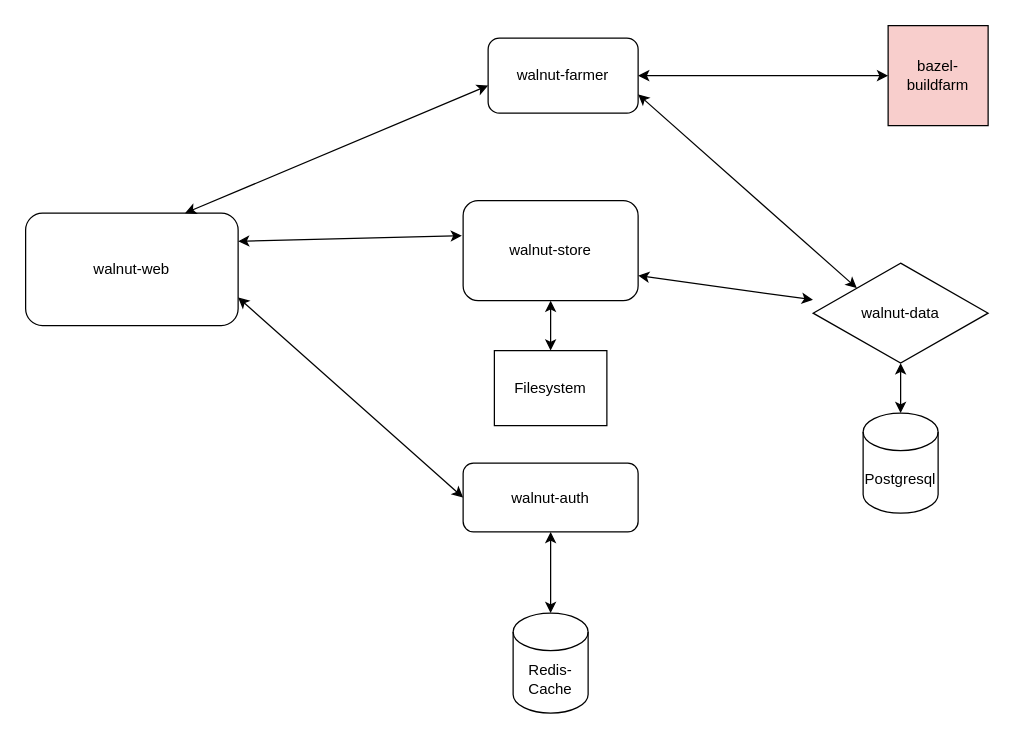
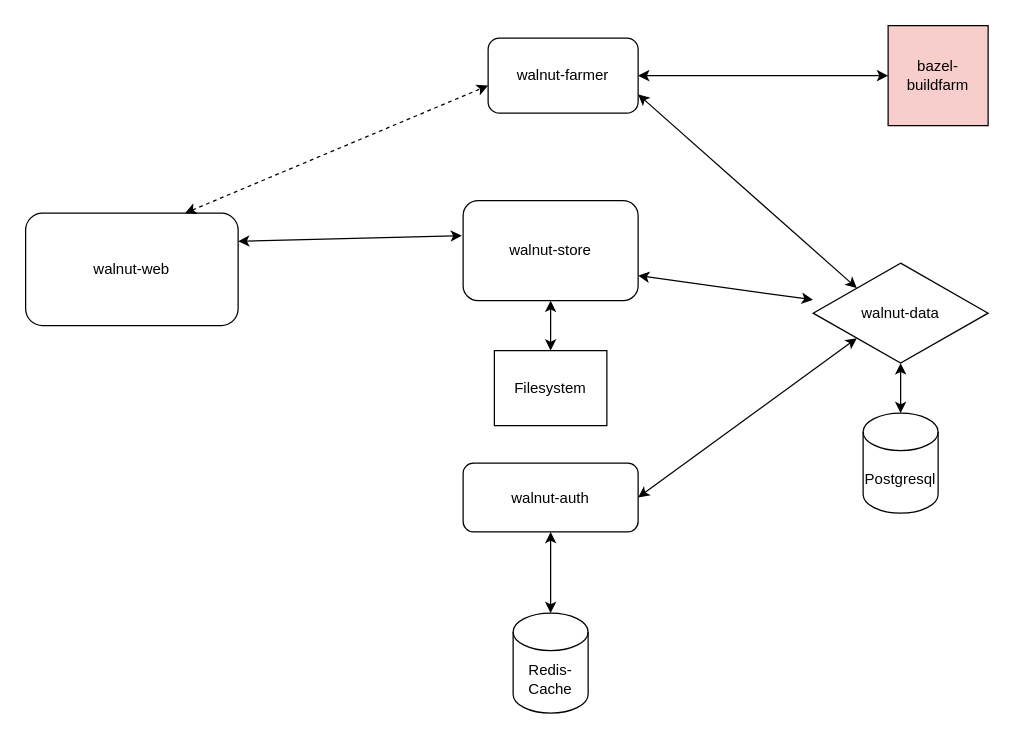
  <mxCell id="0" />
  <mxCell id="1" parent="0" />
  <mxCell id="2" value="walnut-web" style="rounded=1;whiteSpace=wrap;html=1;" parent="1" vertex="1"><mxGeometry x="20" y="170" width="170" height="90" as="geometry" /></mxCell>
  <mxCell id="3" value="" style="endArrow=classic;startArrow=classic;html=1;rounded=0;entryX=0.5;entryY=0;entryDx=0;entryDy=0;entryPerimeter=0;" parent="1" source="5" target="4" edge="1"><mxGeometry width="50" height="50" relative="1" as="geometry"><mxPoint x="190" y="150" as="sourcePoint" /><mxPoint x="150" y="290" as="targetPoint" /></mxGeometry></mxCell>
  <mxCell id="4" value="Redis-Cache" style="shape=cylinder3;whiteSpace=wrap;html=1;boundedLbl=1;backgroundOutline=1;size=15;" parent="1" vertex="1"><mxGeometry x="410" y="490" width="60" height="80" as="geometry" /></mxCell>
  <mxCell id="5" value="walnut-auth" style="rounded=1;whiteSpace=wrap;html=1;" parent="1" vertex="1"><mxGeometry x="370" y="370" width="140" height="55" as="geometry" /></mxCell>
- <mxCell id="6" value="" style="endArrow=classic;startArrow=classic;html=1;rounded=0;entryX=0;entryY=0.5;entryDx=0;entryDy=0;exitX=1;exitY=0.75;exitDx=0;exitDy=0;" parent="1" source="2" target="5" edge="1"><mxGeometry width="50" height="50" relative="1" as="geometry"><mxPoint x="220" y="220" as="sourcePoint" /><mxPoint x="270" y="170" as="targetPoint" /></mxGeometry></mxCell>
  <mxCell id="7" value="Postgresql" style="shape=cylinder3;whiteSpace=wrap;html=1;boundedLbl=1;backgroundOutline=1;size=15;" parent="1" vertex="1"><mxGeometry x="690" y="330" width="60" height="80" as="geometry" /></mxCell>
  <mxCell id="8" value="walnut-farmer" style="rounded=1;whiteSpace=wrap;html=1;" parent="1" vertex="1"><mxGeometry x="390" y="30" width="120" height="60" as="geometry" /></mxCell>
- <mxCell id="9" value="" style="endArrow=classic;startArrow=classic;html=1;rounded=0;entryX=0;entryY=0.633;entryDx=0;entryDy=0;exitX=0.75;exitY=0;exitDx=0;exitDy=0;entryPerimeter=0;" parent="1" source="2" target="8" edge="1"><mxGeometry width="50" height="50" relative="1" as="geometry"><mxPoint x="170" y="70" as="sourcePoint" /><mxPoint x="280" y="105" as="targetPoint" /></mxGeometry></mxCell>
+ <mxCell id="9" value="" style="endArrow=classic;startArrow=classic;html=1;rounded=0;entryX=0;entryY=0.633;entryDx=0;entryDy=0;exitX=0.75;exitY=0;exitDx=0;exitDy=0;entryPerimeter=0;dashed=1;" parent="1" source="2" target="8" edge="1"><mxGeometry width="50" height="50" relative="1" as="geometry"><mxPoint x="170" y="70" as="sourcePoint" /><mxPoint x="280" y="105" as="targetPoint" /></mxGeometry></mxCell>
  <mxCell id="10" value="bazel-buildfarm" style="whiteSpace=wrap;html=1;aspect=fixed;fillColor=#f8cecc;" parent="1" vertex="1"><mxGeometry x="710" y="20" width="80" height="80" as="geometry" /></mxCell>
  <mxCell id="11" value="" style="endArrow=classic;startArrow=classic;html=1;rounded=0;entryX=0;entryY=0.5;entryDx=0;entryDy=0;exitX=1;exitY=0.5;exitDx=0;exitDy=0;" parent="1" source="8" target="10" edge="1"><mxGeometry width="50" height="50" relative="1" as="geometry"><mxPoint x="430" y="150" as="sourcePoint" /><mxPoint x="480" y="100" as="targetPoint" /></mxGeometry></mxCell>
  <mxCell id="12" value="walnut-store" style="rounded=1;whiteSpace=wrap;html=1;" parent="1" vertex="1"><mxGeometry x="370" y="160" width="140" height="80" as="geometry" /></mxCell>
  <mxCell id="13" value="" style="endArrow=classic;startArrow=classic;html=1;rounded=0;exitX=0.5;exitY=1;exitDx=0;exitDy=0;entryX=0.5;entryY=0;entryDx=0;entryDy=0;" parent="1" source="12" target="14" edge="1"><mxGeometry width="50" height="50" relative="1" as="geometry"><mxPoint x="440" y="500" as="sourcePoint" /><mxPoint x="528.999" y="421.024" as="targetPoint" /></mxGeometry></mxCell>
  <mxCell id="14" value="Filesystem" style="rounded=0;whiteSpace=wrap;html=1;" parent="1" vertex="1"><mxGeometry x="395" y="280" width="90" height="60" as="geometry" /></mxCell>
  <mxCell id="15" value="walnut-data" style="rhombus;whiteSpace=wrap;html=1;" vertex="1" parent="1"><mxGeometry x="650" y="210" width="140" height="80" as="geometry" /></mxCell>
  <mxCell id="16" value="" style="endArrow=classic;startArrow=classic;html=1;rounded=0;entryX=-0.007;entryY=0.35;entryDx=0;entryDy=0;exitX=1;exitY=0.25;exitDx=0;exitDy=0;entryPerimeter=0;" edge="1" parent="1" source="2" target="12"><mxGeometry width="50" height="50" relative="1" as="geometry"><mxPoint x="157.5" y="160" as="sourcePoint" /><mxPoint x="410" y="77.98" as="targetPoint" /></mxGeometry></mxCell>
  <mxCell id="17" value="" style="endArrow=classic;startArrow=classic;html=1;rounded=0;exitX=0.5;exitY=1;exitDx=0;exitDy=0;entryX=0.5;entryY=0;entryDx=0;entryDy=0;entryPerimeter=0;" edge="1" parent="1" source="15" target="7"><mxGeometry width="50" height="50" relative="1" as="geometry"><mxPoint x="550" y="170" as="sourcePoint" /><mxPoint x="730" y="170" as="targetPoint" /></mxGeometry></mxCell>
+ <mxCell id="18" value="" style="endArrow=classic;startArrow=classic;html=1;rounded=0;entryX=0;entryY=1;entryDx=0;entryDy=0;exitX=1;exitY=0.5;exitDx=0;exitDy=0;" edge="1" parent="1" source="5" target="15"><mxGeometry width="50" height="50" relative="1" as="geometry"><mxPoint x="210" y="237.5" as="sourcePoint" /><mxPoint x="370" y="370" as="targetPoint" /></mxGeometry></mxCell>
  <mxCell id="19" value="" style="endArrow=classic;startArrow=classic;html=1;rounded=0;entryX=-0.001;entryY=0.367;entryDx=0;entryDy=0;exitX=1;exitY=0.75;exitDx=0;exitDy=0;entryPerimeter=0;" edge="1" parent="1" source="12" target="15"><mxGeometry width="50" height="50" relative="1" as="geometry"><mxPoint x="490" y="260" as="sourcePoint" /><mxPoint x="570" y="180" as="targetPoint" /></mxGeometry></mxCell>
  <mxCell id="20" value="" style="endArrow=classic;startArrow=classic;html=1;rounded=0;entryX=0;entryY=0;entryDx=0;entryDy=0;exitX=1;exitY=0.75;exitDx=0;exitDy=0;" edge="1" parent="1" source="8" target="15"><mxGeometry width="50" height="50" relative="1" as="geometry"><mxPoint x="510" y="200" as="sourcePoint" /><mxPoint x="589.86" y="279.36" as="targetPoint" /></mxGeometry></mxCell>
